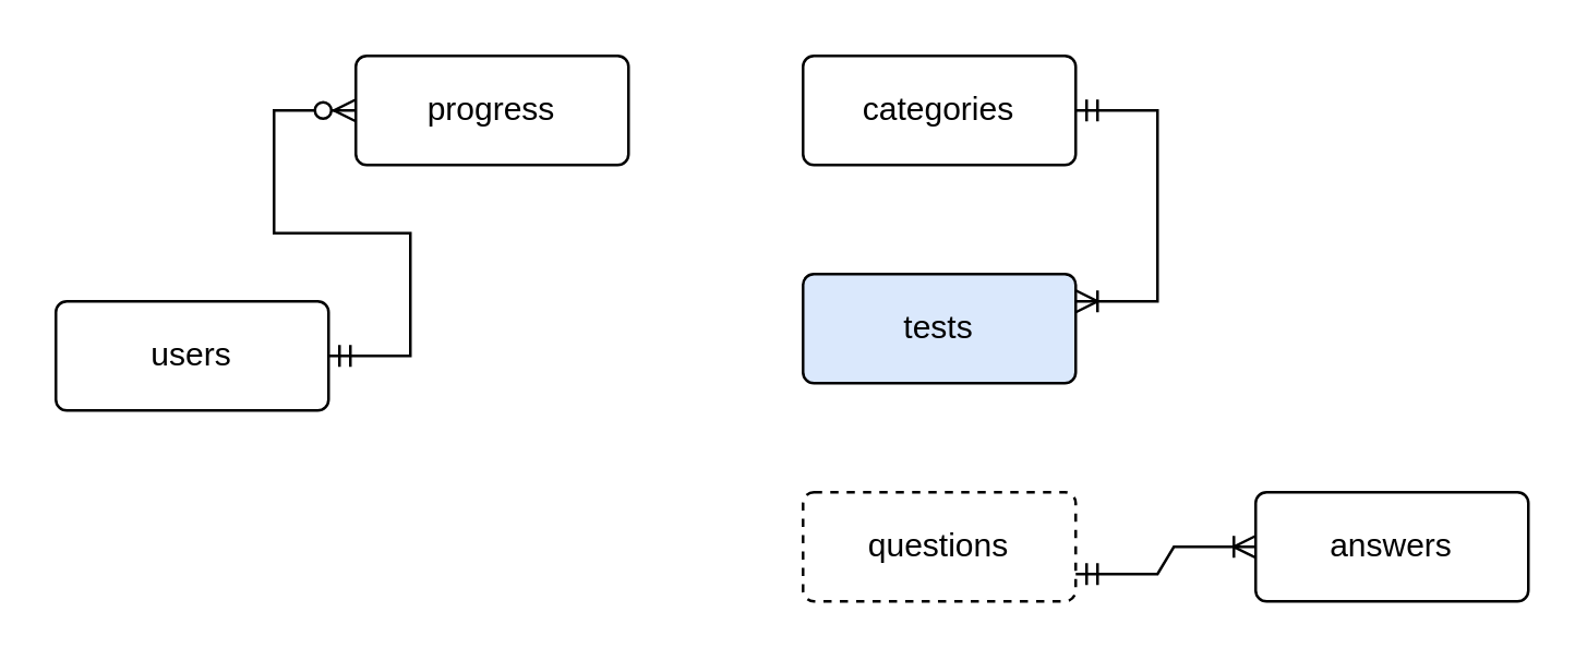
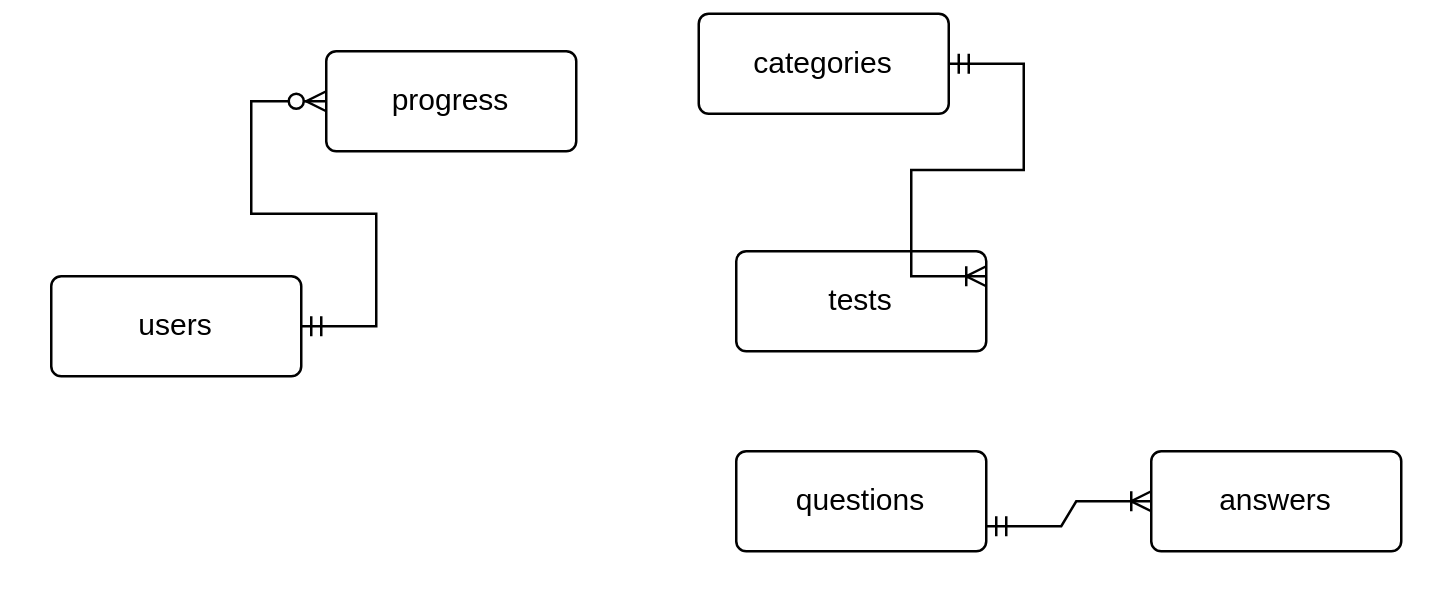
  <mxCell id="0" />
  <mxCell id="1" parent="0" />
  <mxCell id="2" value="answers" style="rounded=1;arcSize=10;whiteSpace=wrap;html=1;align=center;" vertex="1" parent="1"><mxGeometry x="460" y="180" width="100" height="40" as="geometry" /></mxCell>
- <mxCell id="3" value="categories" style="rounded=1;arcSize=10;whiteSpace=wrap;html=1;align=center;" vertex="1" parent="1"><mxGeometry x="294" y="20" width="100" height="40" as="geometry" /></mxCell>
- <mxCell id="4" value="questions" style="rounded=1;arcSize=10;whiteSpace=wrap;html=1;align=center;dashed=1;" vertex="1" parent="1"><mxGeometry x="294" y="180" width="100" height="40" as="geometry" /></mxCell>
+ <mxCell id="3" value="categories" style="rounded=1;arcSize=10;whiteSpace=wrap;html=1;align=center;" vertex="1" parent="1"><mxGeometry x="279" y="5" width="100" height="40" as="geometry" /></mxCell>
+ <mxCell id="4" value="questions" style="rounded=1;arcSize=10;whiteSpace=wrap;html=1;align=center;" vertex="1" parent="1"><mxGeometry x="294" y="180" width="100" height="40" as="geometry" /></mxCell>
  <mxCell id="5" value="users" style="rounded=1;arcSize=10;whiteSpace=wrap;html=1;align=center;" vertex="1" parent="1"><mxGeometry x="20" y="110" width="100" height="40" as="geometry" /></mxCell>
  <mxCell id="6" value="progress" style="rounded=1;arcSize=10;whiteSpace=wrap;html=1;align=center;" vertex="1" parent="1"><mxGeometry x="130" y="20" width="100" height="40" as="geometry" /></mxCell>
- <mxCell id="7" value="tests" style="rounded=1;arcSize=10;whiteSpace=wrap;html=1;align=center;fillColor=#dae8fc;" vertex="1" parent="1"><mxGeometry x="294" y="100" width="100" height="40" as="geometry" /></mxCell>
+ <mxCell id="7" value="tests" style="rounded=1;arcSize=10;whiteSpace=wrap;html=1;align=center;" vertex="1" parent="1"><mxGeometry x="294" y="100" width="100" height="40" as="geometry" /></mxCell>
  <mxCell id="8" value="" style="edgeStyle=entityRelationEdgeStyle;fontSize=12;html=1;endArrow=ERoneToMany;startArrow=ERmandOne;rounded=0;exitX=1;exitY=0.5;exitDx=0;exitDy=0;entryX=1;entryY=0.25;entryDx=0;entryDy=0;" edge="1" parent="1" source="3" target="7"><mxGeometry width="100" height="100" relative="1" as="geometry"><mxPoint x="330" y="170" as="sourcePoint" /><mxPoint x="580" y="-5" as="targetPoint" /></mxGeometry></mxCell>
  <mxCell id="9" value="" style="edgeStyle=entityRelationEdgeStyle;fontSize=12;html=1;endArrow=ERoneToMany;startArrow=ERmandOne;rounded=0;exitX=1;exitY=0.75;exitDx=0;exitDy=0;entryX=0;entryY=0.5;entryDx=0;entryDy=0;" edge="1" parent="1" source="4" target="2"><mxGeometry width="100" height="100" relative="1" as="geometry"><mxPoint x="330" y="170" as="sourcePoint" /><mxPoint x="430" y="70" as="targetPoint" /></mxGeometry></mxCell>
  <mxCell id="10" value="" style="edgeStyle=entityRelationEdgeStyle;fontSize=12;html=1;endArrow=ERzeroToMany;startArrow=ERmandOne;rounded=0;entryX=0;entryY=0.5;entryDx=0;entryDy=0;exitX=1;exitY=0.5;exitDx=0;exitDy=0;" edge="1" parent="1" source="5" target="6"><mxGeometry width="100" height="100" relative="1" as="geometry"><mxPoint x="70" y="170" as="sourcePoint" /><mxPoint x="430" y="60" as="targetPoint" /></mxGeometry></mxCell>
